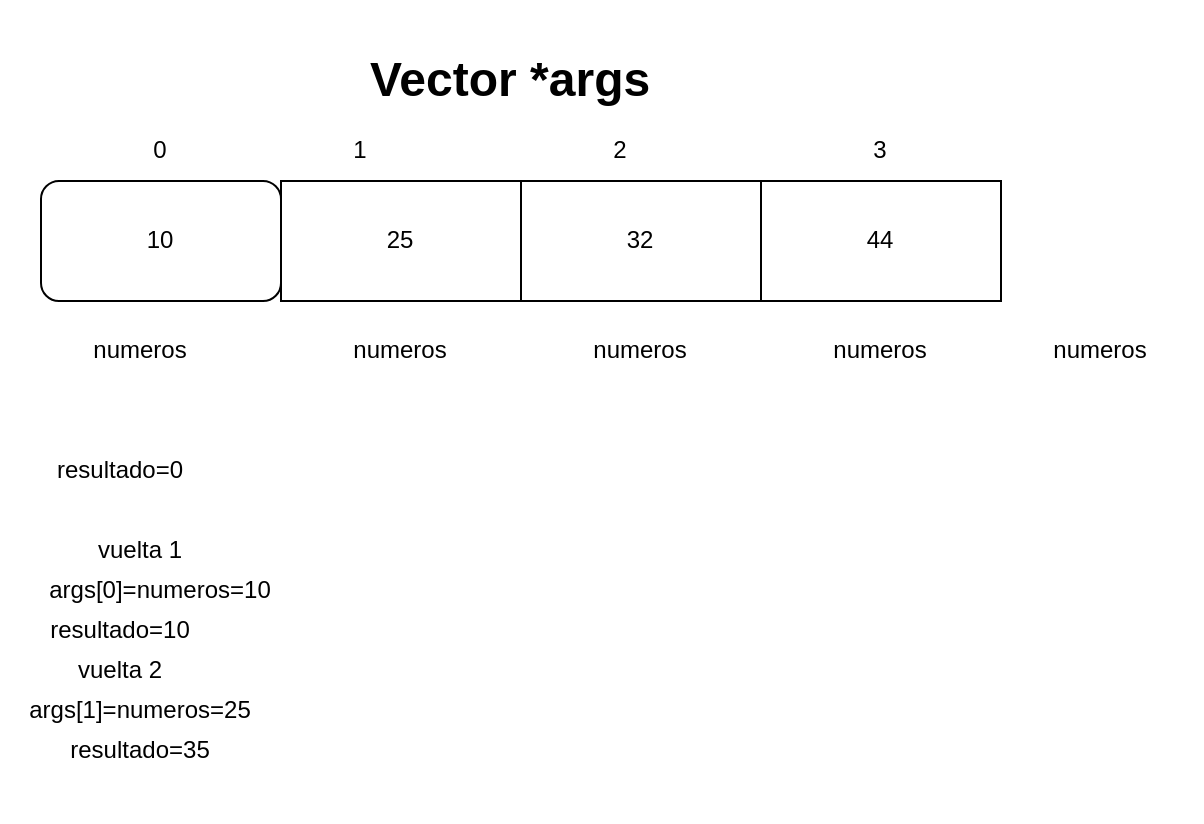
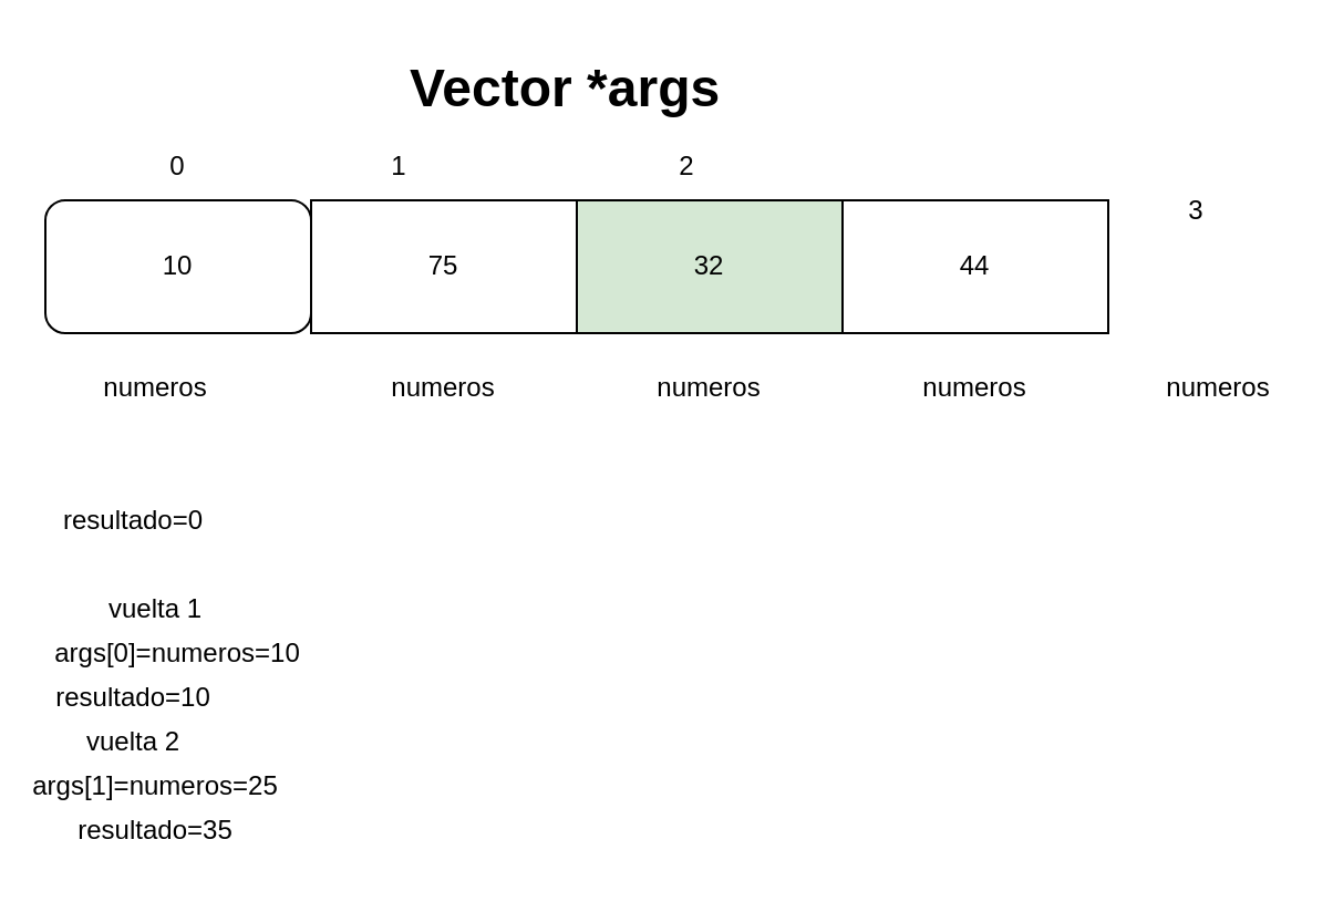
  <mxCell id="0" />
  <mxCell id="1" parent="0" />
  <mxCell id="2" value="44" style="rounded=0;whiteSpace=wrap;html=1;" parent="1" vertex="1"><mxGeometry x="380" y="90" width="120" height="60" as="geometry" /></mxCell>
- <mxCell id="3" value="32" style="rounded=0;whiteSpace=wrap;html=1;" parent="1" vertex="1"><mxGeometry x="260" y="90" width="120" height="60" as="geometry" /></mxCell>
- <mxCell id="4" value="25" style="rounded=0;whiteSpace=wrap;html=1;" parent="1" vertex="1"><mxGeometry x="140" y="90" width="120" height="60" as="geometry" /></mxCell>
+ <mxCell id="3" value="32" style="rounded=0;whiteSpace=wrap;html=1;fillColor=#d5e8d4;" parent="1" vertex="1"><mxGeometry x="260" y="90" width="120" height="60" as="geometry" /></mxCell>
+ <mxCell id="4" value="75" style="rounded=0;whiteSpace=wrap;html=1;" parent="1" vertex="1"><mxGeometry x="140" y="90" width="120" height="60" as="geometry" /></mxCell>
  <mxCell id="5" value="10" style="whiteSpace=wrap;html=1;rounded=1;" parent="1" vertex="1"><mxGeometry x="20" y="90" width="120" height="60" as="geometry" /></mxCell>
  <mxCell id="6" value="&lt;h1&gt;Vector *args&lt;/h1&gt;" style="text;html=1;strokeColor=none;fillColor=none;spacing=5;spacingTop=-20;whiteSpace=wrap;overflow=hidden;rounded=0;" parent="1" vertex="1"><mxGeometry x="180" y="20" width="190" height="120" as="geometry" /></mxCell>
  <mxCell id="7" value="0" style="text;html=1;strokeColor=none;fillColor=none;align=center;verticalAlign=middle;whiteSpace=wrap;rounded=0;" parent="1" vertex="1"><mxGeometry x="50" y="60" width="60" height="30" as="geometry" /></mxCell>
  <mxCell id="8" value="1" style="text;html=1;strokeColor=none;fillColor=none;align=center;verticalAlign=middle;whiteSpace=wrap;rounded=0;" parent="1" vertex="1"><mxGeometry x="150" y="60" width="60" height="30" as="geometry" /></mxCell>
  <mxCell id="9" value="2" style="text;html=1;strokeColor=none;fillColor=none;align=center;verticalAlign=middle;whiteSpace=wrap;rounded=0;" parent="1" vertex="1"><mxGeometry x="280" y="60" width="60" height="30" as="geometry" /></mxCell>
- <mxCell id="10" value="3" style="text;html=1;strokeColor=none;fillColor=none;align=center;verticalAlign=middle;whiteSpace=wrap;rounded=0;" parent="1" vertex="1"><mxGeometry x="410" y="60" width="60" height="30" as="geometry" /></mxCell>
+ <mxCell id="10" value="3" style="text;html=1;strokeColor=none;fillColor=none;align=center;verticalAlign=middle;whiteSpace=wrap;rounded=0;" parent="1" vertex="1"><mxGeometry x="510" y="80" width="60" height="30" as="geometry" /></mxCell>
  <mxCell id="11" value="resultado=0" style="text;html=1;strokeColor=none;fillColor=none;align=center;verticalAlign=middle;whiteSpace=wrap;rounded=0;" parent="1" vertex="1"><mxGeometry x="30" y="220" width="60" height="30" as="geometry" /></mxCell>
  <mxCell id="12" value="numeros" style="text;html=1;strokeColor=none;fillColor=none;align=center;verticalAlign=middle;whiteSpace=wrap;rounded=0;" parent="1" vertex="1"><mxGeometry x="40" y="160" width="60" height="30" as="geometry" /></mxCell>
  <mxCell id="13" value="numeros" style="text;html=1;strokeColor=none;fillColor=none;align=center;verticalAlign=middle;whiteSpace=wrap;rounded=0;" parent="1" vertex="1"><mxGeometry x="170" y="160" width="60" height="30" as="geometry" /></mxCell>
  <mxCell id="14" value="numeros" style="text;html=1;strokeColor=none;fillColor=none;align=center;verticalAlign=middle;whiteSpace=wrap;rounded=0;" parent="1" vertex="1"><mxGeometry x="290" y="160" width="60" height="30" as="geometry" /></mxCell>
  <mxCell id="15" value="numeros" style="text;html=1;strokeColor=none;fillColor=none;align=center;verticalAlign=middle;whiteSpace=wrap;rounded=0;" parent="1" vertex="1"><mxGeometry x="520" y="160" width="60" height="30" as="geometry" /></mxCell>
  <mxCell id="16" value="numeros" style="text;html=1;strokeColor=none;fillColor=none;align=center;verticalAlign=middle;whiteSpace=wrap;rounded=0;" parent="1" vertex="1"><mxGeometry x="410" y="160" width="60" height="30" as="geometry" /></mxCell>
  <mxCell id="17" value="args[0]=numeros=10" style="text;html=1;strokeColor=none;fillColor=none;align=center;verticalAlign=middle;whiteSpace=wrap;rounded=0;" parent="1" vertex="1"><mxGeometry x="50" y="280" width="60" height="30" as="geometry" /></mxCell>
  <mxCell id="18" value="vuelta 1" style="text;html=1;strokeColor=none;fillColor=none;align=center;verticalAlign=middle;whiteSpace=wrap;rounded=0;" parent="1" vertex="1"><mxGeometry x="40" y="260" width="60" height="30" as="geometry" /></mxCell>
  <mxCell id="19" value="resultado=10" style="text;html=1;strokeColor=none;fillColor=none;align=center;verticalAlign=middle;whiteSpace=wrap;rounded=0;" parent="1" vertex="1"><mxGeometry x="30" y="300" width="60" height="30" as="geometry" /></mxCell>
  <mxCell id="20" value="vuelta 2" style="text;html=1;strokeColor=none;fillColor=none;align=center;verticalAlign=middle;whiteSpace=wrap;rounded=0;" parent="1" vertex="1"><mxGeometry x="30" y="320" width="60" height="30" as="geometry" /></mxCell>
  <mxCell id="21" value="args[1]=numeros=25" style="text;html=1;strokeColor=none;fillColor=none;align=center;verticalAlign=middle;whiteSpace=wrap;rounded=0;" parent="1" vertex="1"><mxGeometry x="40" y="340" width="60" height="30" as="geometry" /></mxCell>
  <mxCell id="22" value="resultado=35" style="text;html=1;strokeColor=none;fillColor=none;align=center;verticalAlign=middle;whiteSpace=wrap;rounded=0;" parent="1" vertex="1"><mxGeometry x="40" y="360" width="60" height="30" as="geometry" /></mxCell>
